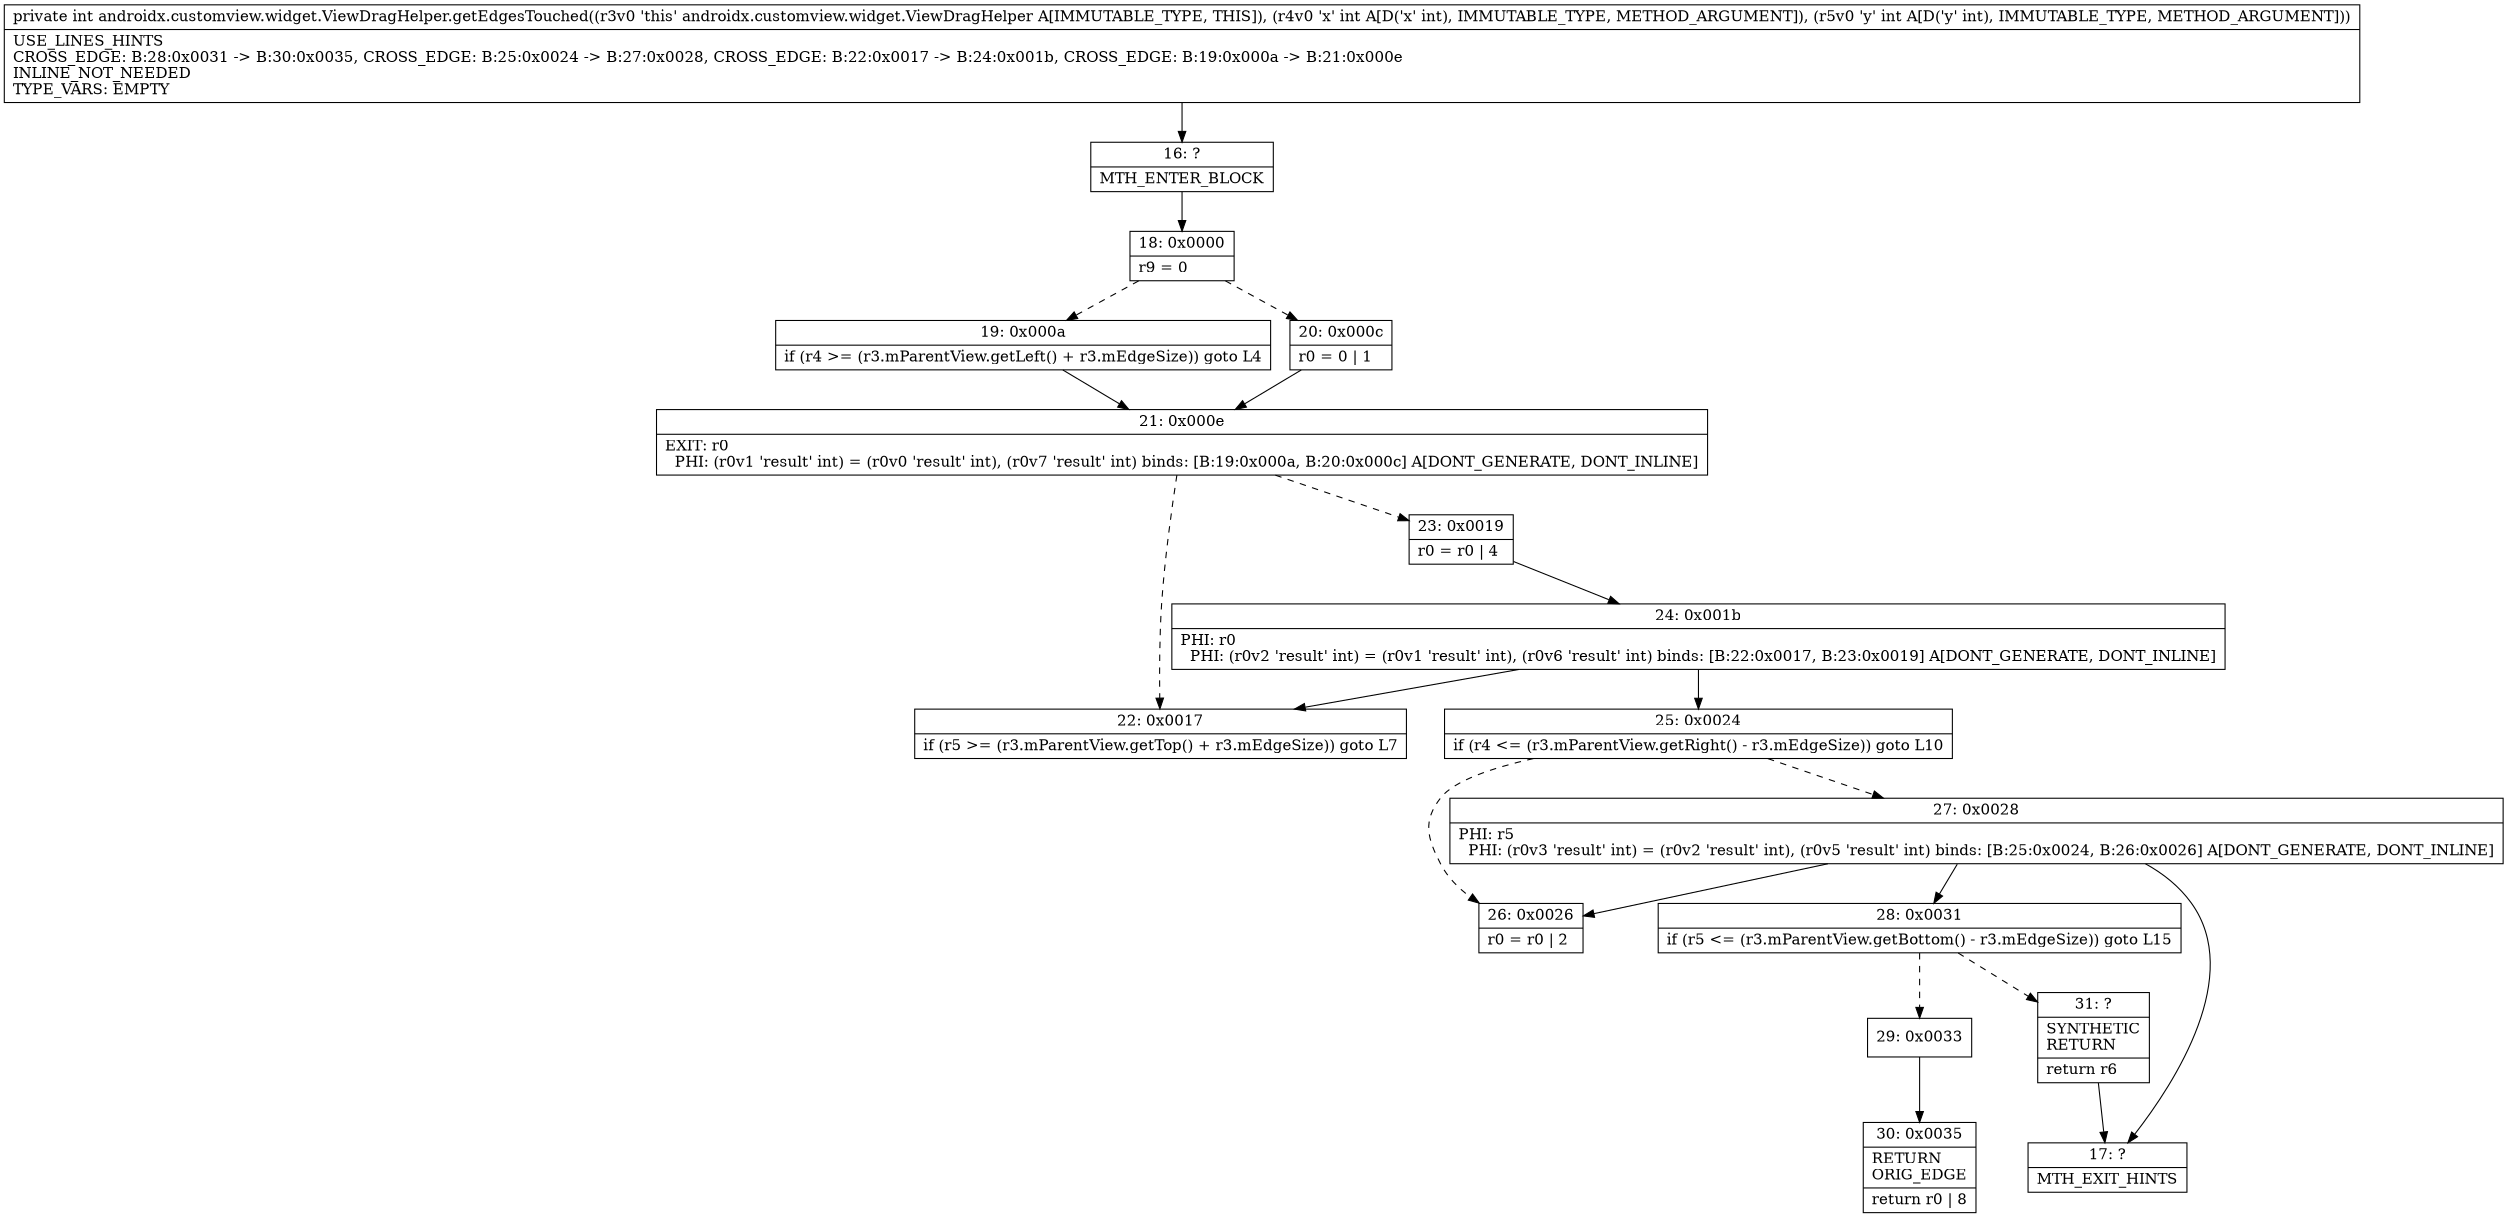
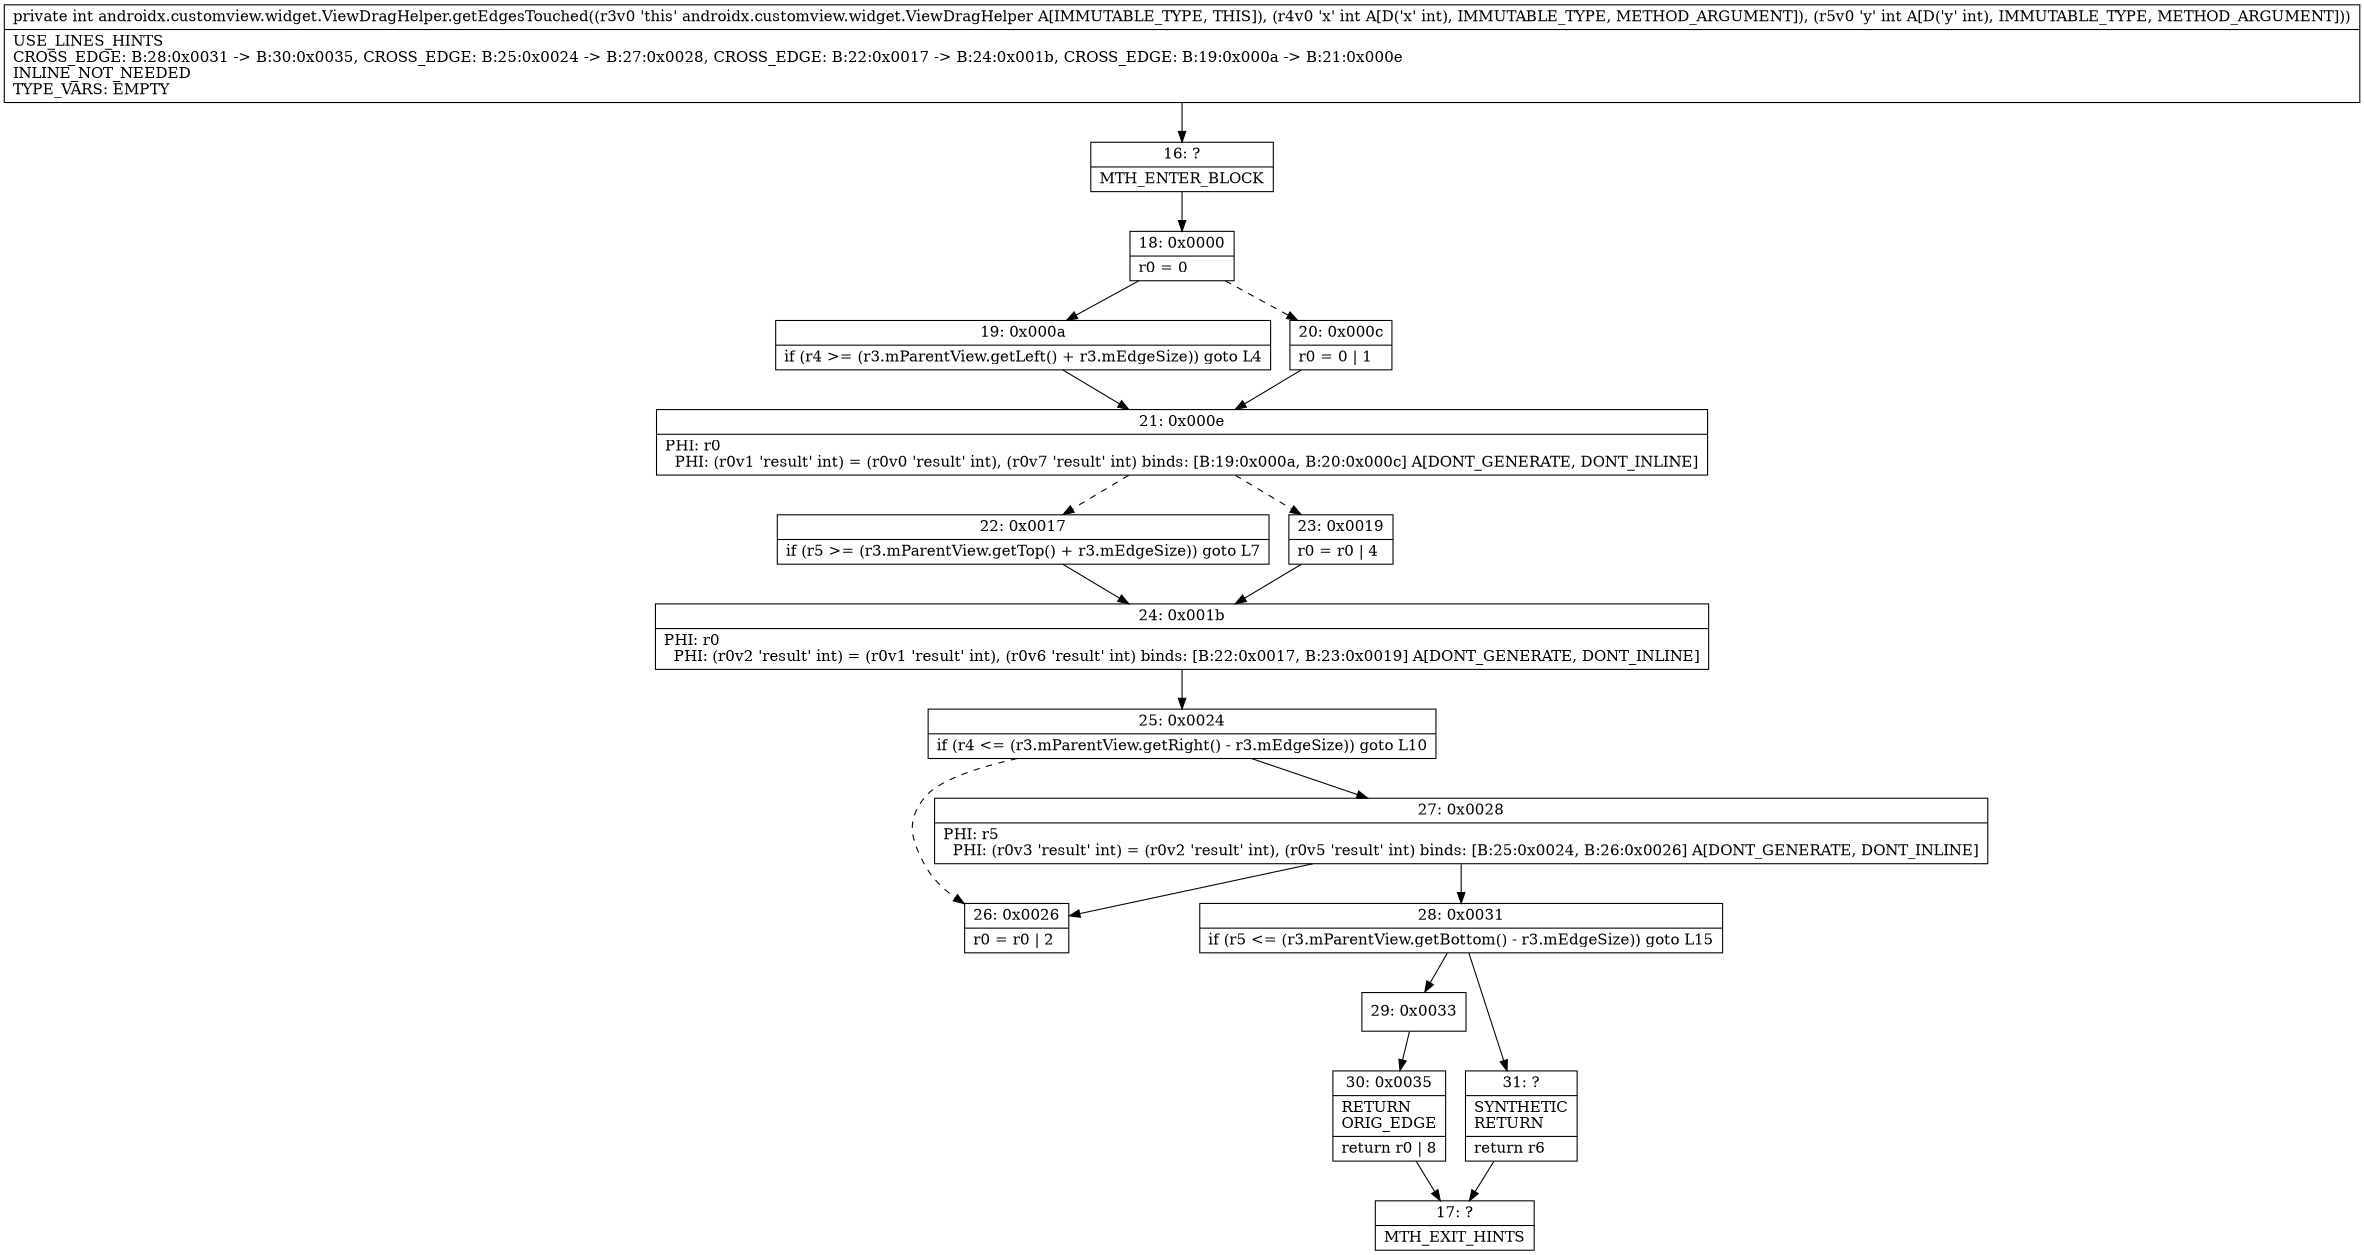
  digraph {
    node [shape=record]
    n1 [label="{16\:\ ?|MTH_ENTER_BLOCK\l}"]
-   n2 [label="{18\:\ 0x0000|r9 = 0\l}"]
+   n2 [label="{18\:\ 0x0000|r0 = 0\l}"]
    n3 [label="{19\:\ 0x000a|if (r4 \>= (r3.mParentView.getLeft() + r3.mEdgeSize)) goto L4\l}"]
    n4 [label="{20\:\ 0x000c|r0 = 0 \| 1\l}"]
-   n5 [label="{21\:\ 0x000e|EXIT: r0 \l  PHI: (r0v1 'result' int) = (r0v0 'result' int), (r0v7 'result' int) binds: [B:19:0x000a, B:20:0x000c] A[DONT_GENERATE, DONT_INLINE]\l}"]
+   n5 [label="{21\:\ 0x000e|PHI: r0 \l  PHI: (r0v1 'result' int) = (r0v0 'result' int), (r0v7 'result' int) binds: [B:19:0x000a, B:20:0x000c] A[DONT_GENERATE, DONT_INLINE]\l}"]
    n6 [label="{22\:\ 0x0017|if (r5 \>= (r3.mParentView.getTop() + r3.mEdgeSize)) goto L7\l}"]
    n7 [label="{23\:\ 0x0019|r0 = r0 \| 4\l}"]
    n8 [label="{24\:\ 0x001b|PHI: r0 \l  PHI: (r0v2 'result' int) = (r0v1 'result' int), (r0v6 'result' int) binds: [B:22:0x0017, B:23:0x0019] A[DONT_GENERATE, DONT_INLINE]\l}"]
    n9 [label="{25\:\ 0x0024|if (r4 \<= (r3.mParentView.getRight() \- r3.mEdgeSize)) goto L10\l}"]
    n10 [label="{26\:\ 0x0026|r0 = r0 \| 2\l}"]
    n11 [label="{27\:\ 0x0028|PHI: r5 \l  PHI: (r0v3 'result' int) = (r0v2 'result' int), (r0v5 'result' int) binds: [B:25:0x0024, B:26:0x0026] A[DONT_GENERATE, DONT_INLINE]\l}"]
    n12 [label="{28\:\ 0x0031|if (r5 \<= (r3.mParentView.getBottom() \- r3.mEdgeSize)) goto L15\l}"]
    n13 [label="{29\:\ 0x0033}"]
    n14 [label="{31\:\ ?|SYNTHETIC\lRETURN\l|return r6\l}"]
    n15 [label="{30\:\ 0x0035|RETURN\lORIG_EDGE\l|return r0 \| 8\l}"]
    n16 [label="{17\:\ ?|MTH_EXIT_HINTS\l}"]
    n17 [label="{private int androidx.customview.widget.ViewDragHelper.getEdgesTouched((r3v0 'this' androidx.customview.widget.ViewDragHelper A[IMMUTABLE_TYPE, THIS]), (r4v0 'x' int A[D('x' int), IMMUTABLE_TYPE, METHOD_ARGUMENT]), (r5v0 'y' int A[D('y' int), IMMUTABLE_TYPE, METHOD_ARGUMENT]))  | USE_LINES_HINTS\lCROSS_EDGE: B:28:0x0031 \-\> B:30:0x0035, CROSS_EDGE: B:25:0x0024 \-\> B:27:0x0028, CROSS_EDGE: B:22:0x0017 \-\> B:24:0x001b, CROSS_EDGE: B:19:0x000a \-\> B:21:0x000e\lINLINE_NOT_NEEDED\lTYPE_VARS: EMPTY\l}"]
    n1 -> n2
-   n2 -> n3 [style=dashed]
+   n2 -> n3
    n2 -> n4 [style=dashed]
    n3 -> n5
    n4 -> n5
    n5 -> n6 [style=dashed]
    n5 -> n7 [style=dashed]
-   n8 -> n6
+   n6 -> n8
    n7 -> n8
    n8 -> n9
    n9 -> n10 [style=dashed]
-   n9 -> n11 [style=dashed]
+   n9 -> n11
    n11 -> n10
    n11 -> n12
-   n12 -> n13 [style=dashed]
-   n12 -> n14 [style=dashed]
+   n12 -> n13 [style=solid]
+   n12 -> n14
    n13 -> n15
    n14 -> n16
-   n11 -> n16
+   n15 -> n16
    n17 -> n1
  }
